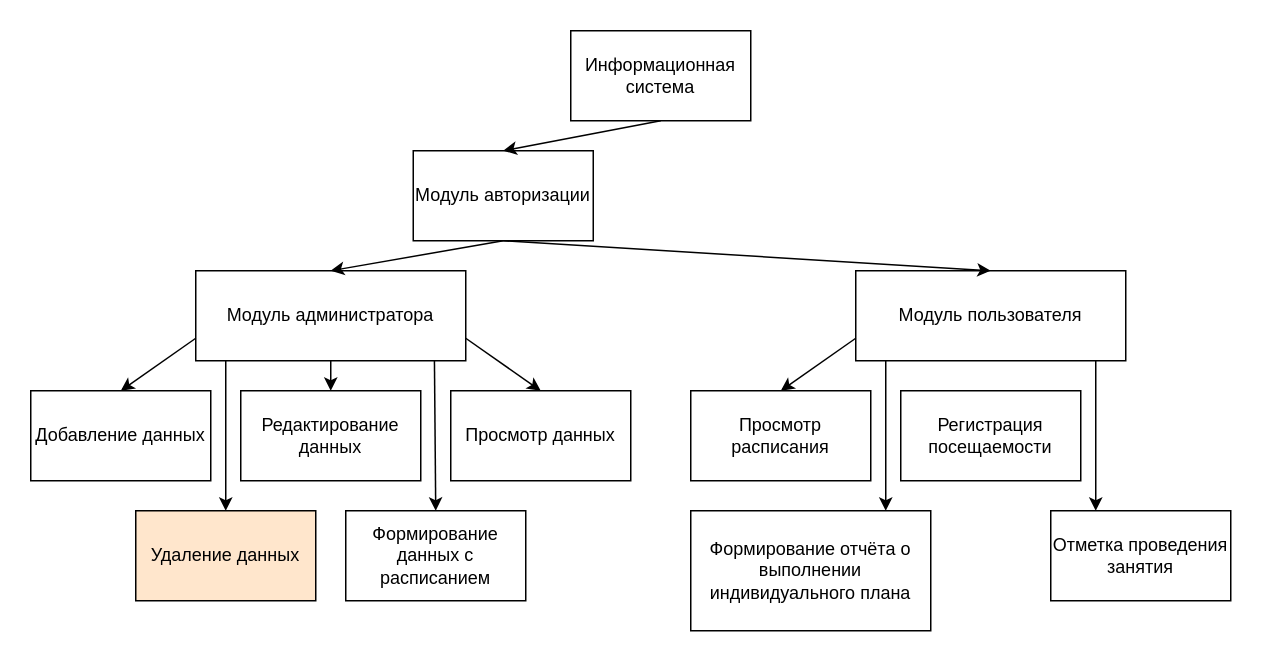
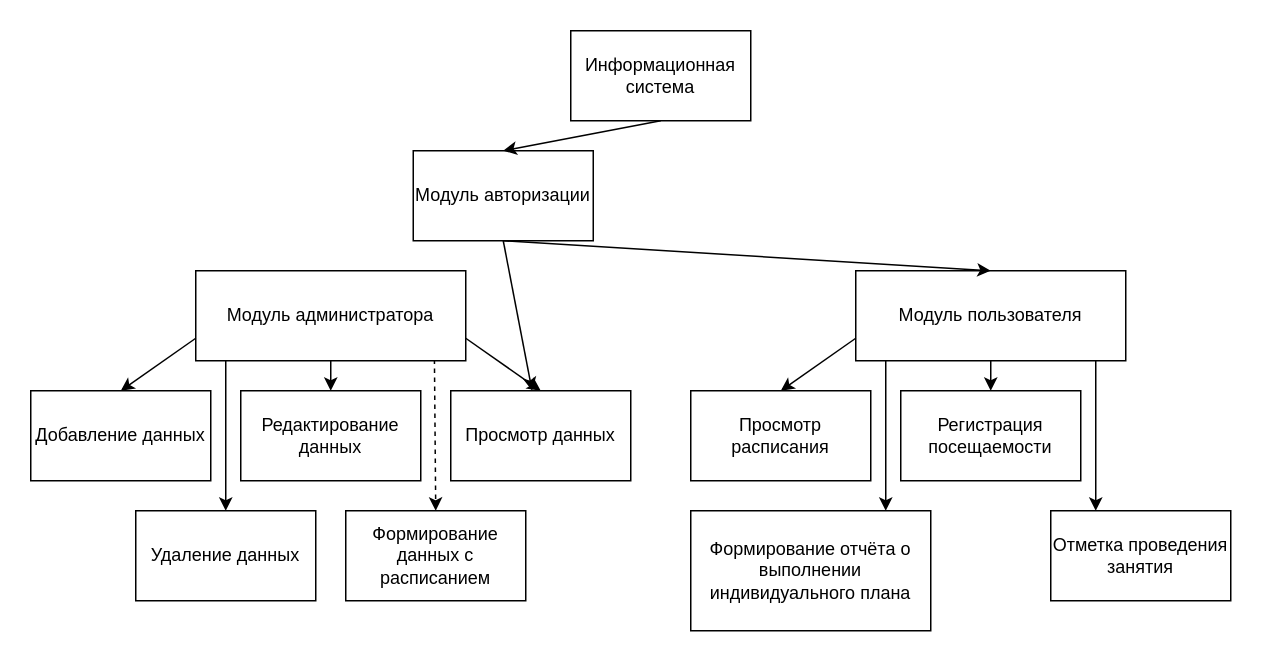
  <mxCell id="0" />
  <mxCell id="1" parent="0" />
- <mxCell id="2" value="" style="endArrow=classic;html=1;rounded=0;entryX=0.5;entryY=0;entryDx=0;entryDy=0;exitX=0.884;exitY=0.987;exitDx=0;exitDy=0;exitPerimeter=0;" parent="1" source="5" target="12" edge="1"><mxGeometry width="50" height="50" relative="1" as="geometry"><mxPoint x="220" y="240" as="sourcePoint" /><mxPoint x="420" y="270" as="targetPoint" /></mxGeometry></mxCell>
+ <mxCell id="2" value="" style="endArrow=classic;html=1;rounded=0;entryX=0.5;entryY=0;entryDx=0;entryDy=0;exitX=0.884;exitY=0.987;exitDx=0;exitDy=0;exitPerimeter=0;dashed=1;" parent="1" source="5" target="12" edge="1"><mxGeometry width="50" height="50" relative="1" as="geometry"><mxPoint x="220" y="240" as="sourcePoint" /><mxPoint x="420" y="270" as="targetPoint" /></mxGeometry></mxCell>
  <mxCell id="3" value="Информационная система" style="rounded=0;whiteSpace=wrap;html=1;" parent="1" vertex="1"><mxGeometry x="380" y="20" width="120" height="60" as="geometry" /></mxCell>
  <mxCell id="4" value="Модуль авторизации" style="rounded=0;whiteSpace=wrap;html=1;" parent="1" vertex="1"><mxGeometry x="275" y="100" width="120" height="60" as="geometry" /></mxCell>
  <mxCell id="5" value="Модуль администратора" style="rounded=0;whiteSpace=wrap;html=1;" parent="1" vertex="1"><mxGeometry x="130" y="180" width="180" height="60" as="geometry" /></mxCell>
+ <mxCell id="6" style="edgeStyle=orthogonalEdgeStyle;rounded=0;orthogonalLoop=1;jettySize=auto;html=1;exitX=0.5;exitY=1;exitDx=0;exitDy=0;entryX=0.5;entryY=0;entryDx=0;entryDy=0;" parent="1" source="7" target="14" edge="1"><mxGeometry relative="1" as="geometry" /></mxCell>
  <mxCell id="7" value="Модуль пользователя" style="rounded=0;whiteSpace=wrap;html=1;" parent="1" vertex="1"><mxGeometry x="570" y="180" width="180" height="60" as="geometry" /></mxCell>
  <mxCell id="8" value="Добавление данных" style="rounded=0;whiteSpace=wrap;html=1;" parent="1" vertex="1"><mxGeometry y="260" width="120" height="60" as="geometry" x="20" /></mxCell>
  <mxCell id="9" value="Редактирование данных" style="rounded=0;whiteSpace=wrap;html=1;" parent="1" vertex="1"><mxGeometry x="160" y="260" width="120" height="60" as="geometry" /></mxCell>
- <mxCell id="10" value="Удаление данных" style="rounded=0;whiteSpace=wrap;html=1;fillColor=#ffe6cc;" parent="1" vertex="1"><mxGeometry x="90" y="340" width="120" height="60" as="geometry" /></mxCell>
+ <mxCell id="10" value="Удаление данных" style="rounded=0;whiteSpace=wrap;html=1;" parent="1" vertex="1"><mxGeometry x="90" y="340" width="120" height="60" as="geometry" /></mxCell>
  <mxCell id="11" value="Просмотр данных" style="rounded=0;whiteSpace=wrap;html=1;" parent="1" vertex="1"><mxGeometry x="300" y="260" width="120" height="60" as="geometry" /></mxCell>
  <mxCell id="12" value="Формирование данных с расписанием" style="rounded=0;whiteSpace=wrap;html=1;" parent="1" vertex="1"><mxGeometry x="230" y="340" width="120" height="60" as="geometry" /></mxCell>
  <mxCell id="13" value="Просмотр расписания" style="rounded=0;whiteSpace=wrap;html=1;" parent="1" vertex="1"><mxGeometry x="460" y="260" width="120" height="60" as="geometry" /></mxCell>
  <mxCell id="14" value="Регистрация посещаемости" style="rounded=0;whiteSpace=wrap;html=1;" parent="1" vertex="1"><mxGeometry x="600" y="260" width="120" height="60" as="geometry" /></mxCell>
  <mxCell id="15" value="" style="endArrow=classic;html=1;rounded=0;exitX=0.5;exitY=1;exitDx=0;exitDy=0;entryX=0.5;entryY=0;entryDx=0;entryDy=0;" parent="1" source="3" target="4" edge="1"><mxGeometry width="50" height="50" relative="1" as="geometry"><mxPoint x="370" y="320" as="sourcePoint" /><mxPoint x="440" y="100" as="targetPoint" /></mxGeometry></mxCell>
- <mxCell id="16" value="" style="endArrow=classic;html=1;rounded=0;exitX=0.5;exitY=1;exitDx=0;exitDy=0;entryX=0.5;entryY=0;entryDx=0;entryDy=0;" parent="1" source="4" target="5" edge="1"><mxGeometry width="50" height="50" relative="1" as="geometry"><mxPoint x="370" y="320" as="sourcePoint" /><mxPoint x="420" y="270" as="targetPoint" /></mxGeometry></mxCell>
+ <mxCell id="16" value="" style="endArrow=classic;html=1;rounded=0;exitX=0.5;exitY=1;exitDx=0;exitDy=0;" parent="1" source="4" target="11" edge="1"><mxGeometry width="50" height="50" relative="1" as="geometry"><mxPoint x="370" y="320" as="sourcePoint" /><mxPoint x="420" y="270" as="targetPoint" /></mxGeometry></mxCell>
  <mxCell id="17" value="" style="endArrow=classic;html=1;rounded=0;exitX=0.5;exitY=1;exitDx=0;exitDy=0;entryX=0.5;entryY=0;entryDx=0;entryDy=0;" parent="1" source="4" target="7" edge="1"><mxGeometry width="50" height="50" relative="1" as="geometry"><mxPoint x="430" y="210" as="sourcePoint" /><mxPoint x="480" y="160" as="targetPoint" /></mxGeometry></mxCell>
  <mxCell id="18" value="" style="endArrow=classic;html=1;rounded=0;exitX=1;exitY=0.75;exitDx=0;exitDy=0;" parent="1" source="5" edge="1"><mxGeometry width="50" height="50" relative="1" as="geometry"><mxPoint x="370" y="320" as="sourcePoint" /><mxPoint x="360" y="260" as="targetPoint" /></mxGeometry></mxCell>
  <mxCell id="19" value="" style="endArrow=classic;html=1;rounded=0;exitX=0.5;exitY=1;exitDx=0;exitDy=0;" parent="1" source="5" target="9" edge="1"><mxGeometry width="50" height="50" relative="1" as="geometry"><mxPoint x="370" y="320" as="sourcePoint" /><mxPoint x="420" y="270" as="targetPoint" /></mxGeometry></mxCell>
  <mxCell id="20" value="" style="endArrow=classic;html=1;rounded=0;entryX=0.5;entryY=0;entryDx=0;entryDy=0;exitX=0;exitY=0.75;exitDx=0;exitDy=0;" parent="1" source="5" target="8" edge="1"><mxGeometry width="50" height="50" relative="1" as="geometry"><mxPoint x="220" y="240" as="sourcePoint" /><mxPoint x="420" y="270" as="targetPoint" /></mxGeometry></mxCell>
  <mxCell id="21" value="" style="endArrow=classic;html=1;rounded=0;entryX=0.5;entryY=0;entryDx=0;entryDy=0;" parent="1" target="10" edge="1"><mxGeometry width="50" height="50" relative="1" as="geometry"><mxPoint x="150" y="240" as="sourcePoint" /><mxPoint x="420" y="270" as="targetPoint" /></mxGeometry></mxCell>
  <mxCell id="22" value="Формирование отчёта о выполнении индивидуального плана" style="rounded=0;whiteSpace=wrap;html=1;" vertex="1" parent="1"><mxGeometry x="460" y="340" width="160" height="80" as="geometry" /></mxCell>
  <mxCell id="23" value="Отметка проведения занятия" style="rounded=0;whiteSpace=wrap;html=1;" vertex="1" parent="1"><mxGeometry x="700" y="340" width="120" height="60" as="geometry" /></mxCell>
  <mxCell id="24" value="" style="endArrow=classic;html=1;rounded=0;entryX=0.75;entryY=0;entryDx=0;entryDy=0;" edge="1" parent="1"><mxGeometry width="50" height="50" relative="1" as="geometry"><mxPoint x="730" y="240" as="sourcePoint" /><mxPoint x="730" y="340" as="targetPoint" /></mxGeometry></mxCell>
  <mxCell id="25" value="" style="endArrow=classic;html=1;rounded=0;entryX=0.75;entryY=0;entryDx=0;entryDy=0;" edge="1" parent="1"><mxGeometry width="50" height="50" relative="1" as="geometry"><mxPoint x="590" y="240" as="sourcePoint" /><mxPoint x="590" y="340" as="targetPoint" /></mxGeometry></mxCell>
  <mxCell id="26" value="" style="endArrow=classic;html=1;rounded=0;exitX=0;exitY=0.75;exitDx=0;exitDy=0;entryX=0.5;entryY=0;entryDx=0;entryDy=0;" edge="1" parent="1" source="7" target="13"><mxGeometry width="50" height="50" relative="1" as="geometry"><mxPoint x="730" y="320" as="sourcePoint" /><mxPoint x="780" y="270" as="targetPoint" /></mxGeometry></mxCell>
